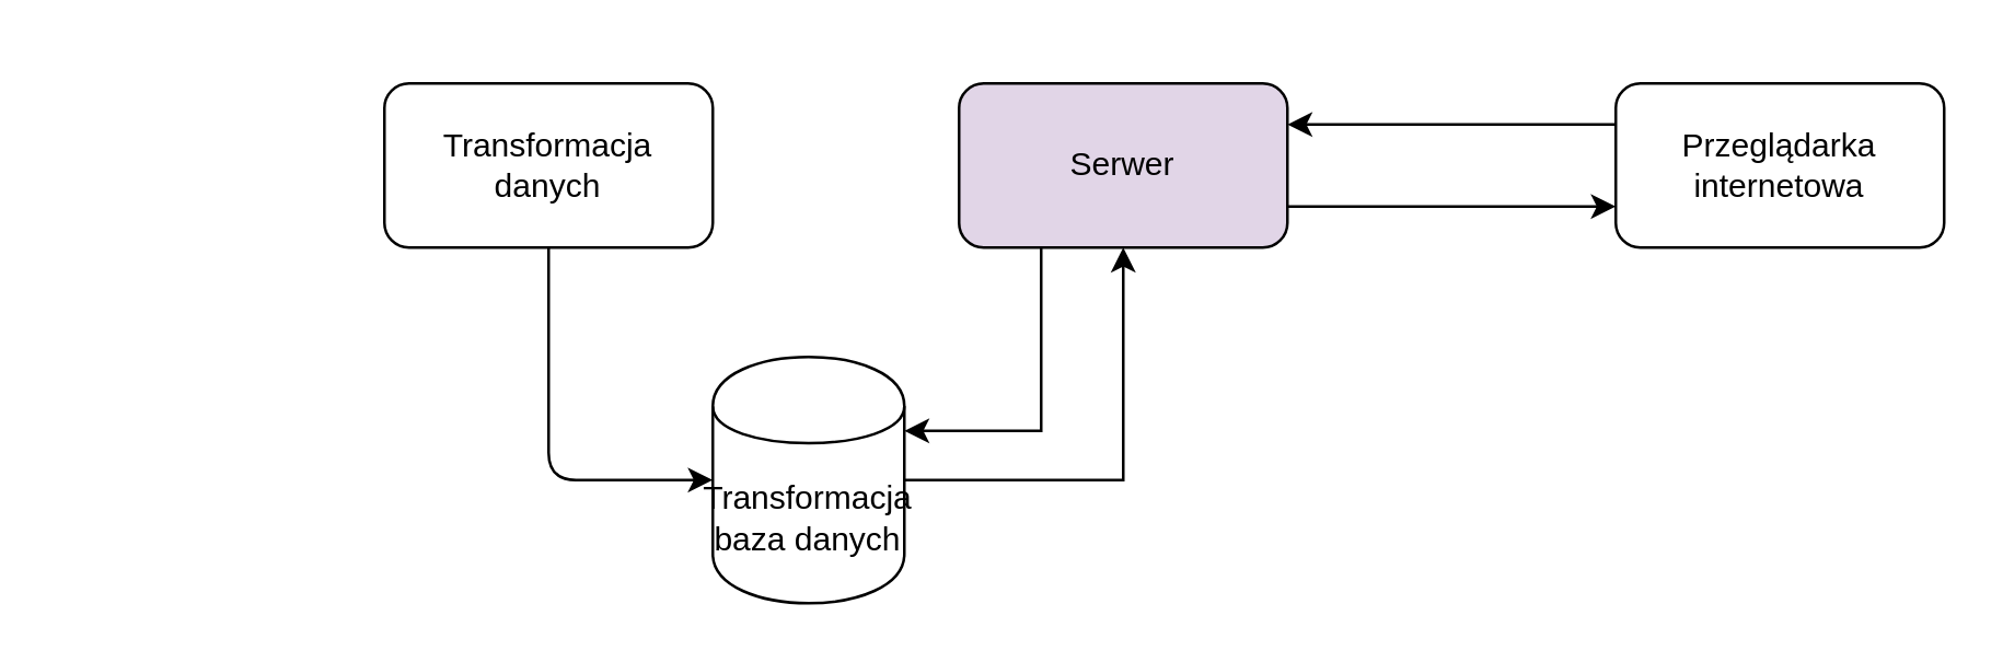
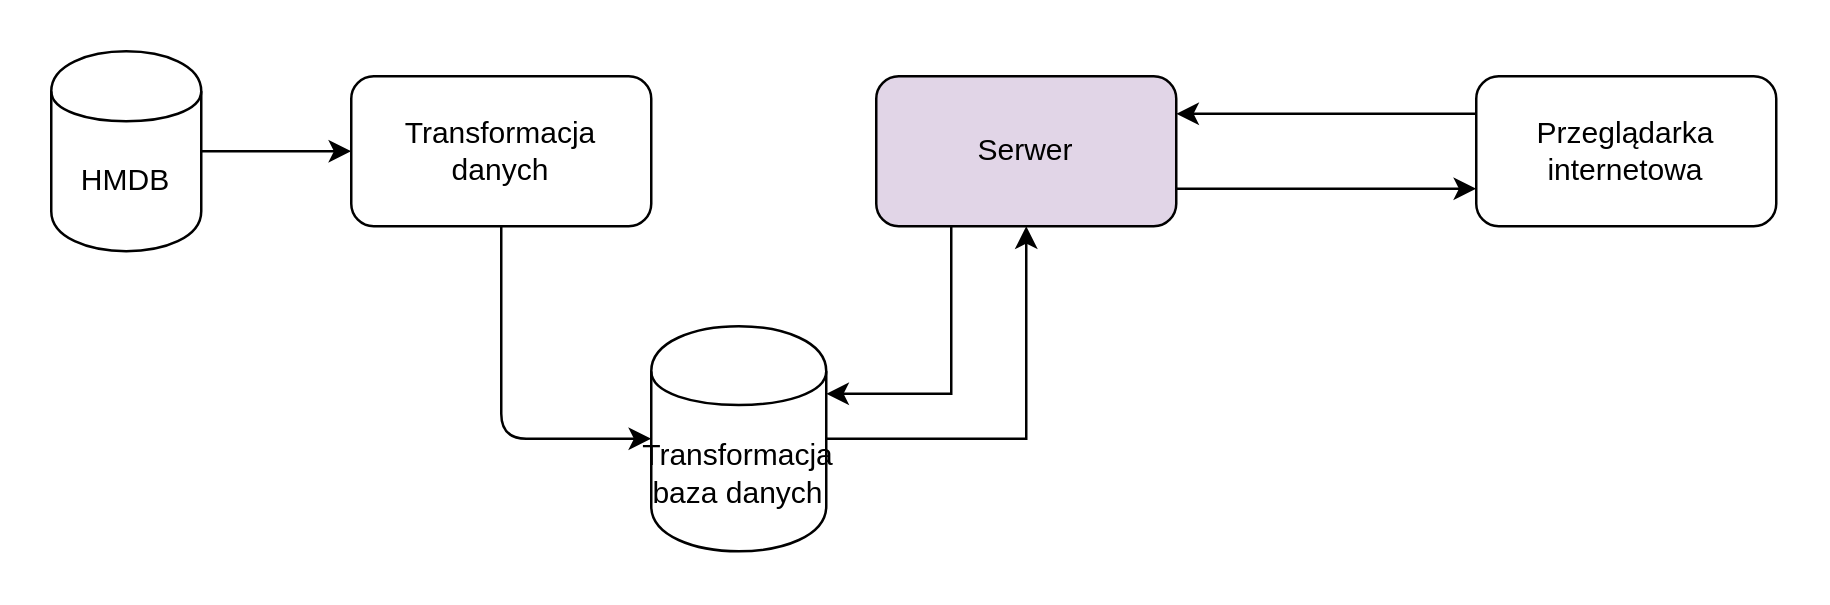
  <mxCell id="0" />
  <mxCell id="1" parent="0" />
+ <mxCell id="2" value="HMDB" style="shape=cylinder;whiteSpace=wrap;html=1;boundedLbl=1;backgroundOutline=1;" vertex="1" parent="1"><mxGeometry x="20" y="20" width="60" height="80" as="geometry" /></mxCell>
  <mxCell id="3" value="Transformacja danych" style="rounded=1;whiteSpace=wrap;html=1;" vertex="1" parent="1"><mxGeometry x="140" y="30" width="120" height="60" as="geometry" /></mxCell>
+ <mxCell id="4" value="" style="endArrow=classic;html=1;entryX=0;entryY=0.5;entryDx=0;entryDy=0;exitX=1;exitY=0.5;exitDx=0;exitDy=0;" edge="1" parent="1" source="2" target="3"><mxGeometry width="50" height="50" relative="1" as="geometry"><mxPoint x="20" y="170" as="sourcePoint" /><mxPoint x="70" y="120" as="targetPoint" /></mxGeometry></mxCell>
  <mxCell id="5" value="" style="edgeStyle=orthogonalEdgeStyle;rounded=0;orthogonalLoop=1;jettySize=auto;html=1;entryX=0.5;entryY=1;entryDx=0;entryDy=0;" edge="1" parent="1" source="6" target="10"><mxGeometry relative="1" as="geometry"><mxPoint x="410" y="175" as="targetPoint" /></mxGeometry></mxCell>
  <mxCell id="6" value="Transformacja baza danych" style="shape=cylinder;whiteSpace=wrap;html=1;boundedLbl=1;backgroundOutline=1;" vertex="1" parent="1"><mxGeometry x="260" y="130" width="70" height="90" as="geometry" /></mxCell>
  <mxCell id="7" value="" style="endArrow=classic;html=1;entryX=0;entryY=0.5;entryDx=0;entryDy=0;exitX=0.5;exitY=1;exitDx=0;exitDy=0;" edge="1" parent="1" source="3" target="6"><mxGeometry width="50" height="50" relative="1" as="geometry"><mxPoint x="20" y="230" as="sourcePoint" /><mxPoint x="70" y="180" as="targetPoint" /><Array as="points"><mxPoint x="200" y="175" /></Array></mxGeometry></mxCell>
  <mxCell id="8" style="edgeStyle=orthogonalEdgeStyle;rounded=0;orthogonalLoop=1;jettySize=auto;html=1;exitX=1;exitY=0.75;exitDx=0;exitDy=0;entryX=0;entryY=0.75;entryDx=0;entryDy=0;" edge="1" parent="1" source="10" target="12"><mxGeometry relative="1" as="geometry" /></mxCell>
  <mxCell id="9" style="edgeStyle=orthogonalEdgeStyle;rounded=0;orthogonalLoop=1;jettySize=auto;html=1;exitX=0.25;exitY=1;exitDx=0;exitDy=0;entryX=1;entryY=0.3;entryDx=0;entryDy=0;" edge="1" parent="1" source="10" target="6"><mxGeometry relative="1" as="geometry" /></mxCell>
  <mxCell id="10" value="Serwer" style="rounded=1;whiteSpace=wrap;html=1;fillColor=#e1d5e7;" vertex="1" parent="1"><mxGeometry x="350" y="30" width="120" height="60" as="geometry" /></mxCell>
  <mxCell id="11" style="edgeStyle=orthogonalEdgeStyle;rounded=0;orthogonalLoop=1;jettySize=auto;html=1;exitX=0;exitY=0.25;exitDx=0;exitDy=0;entryX=1;entryY=0.25;entryDx=0;entryDy=0;" edge="1" parent="1" source="12" target="10"><mxGeometry relative="1" as="geometry" /></mxCell>
  <mxCell id="12" value="Przeglądarka internetowa" style="rounded=1;whiteSpace=wrap;html=1;" vertex="1" parent="1"><mxGeometry x="590" y="30" width="120" height="60" as="geometry" /></mxCell>
